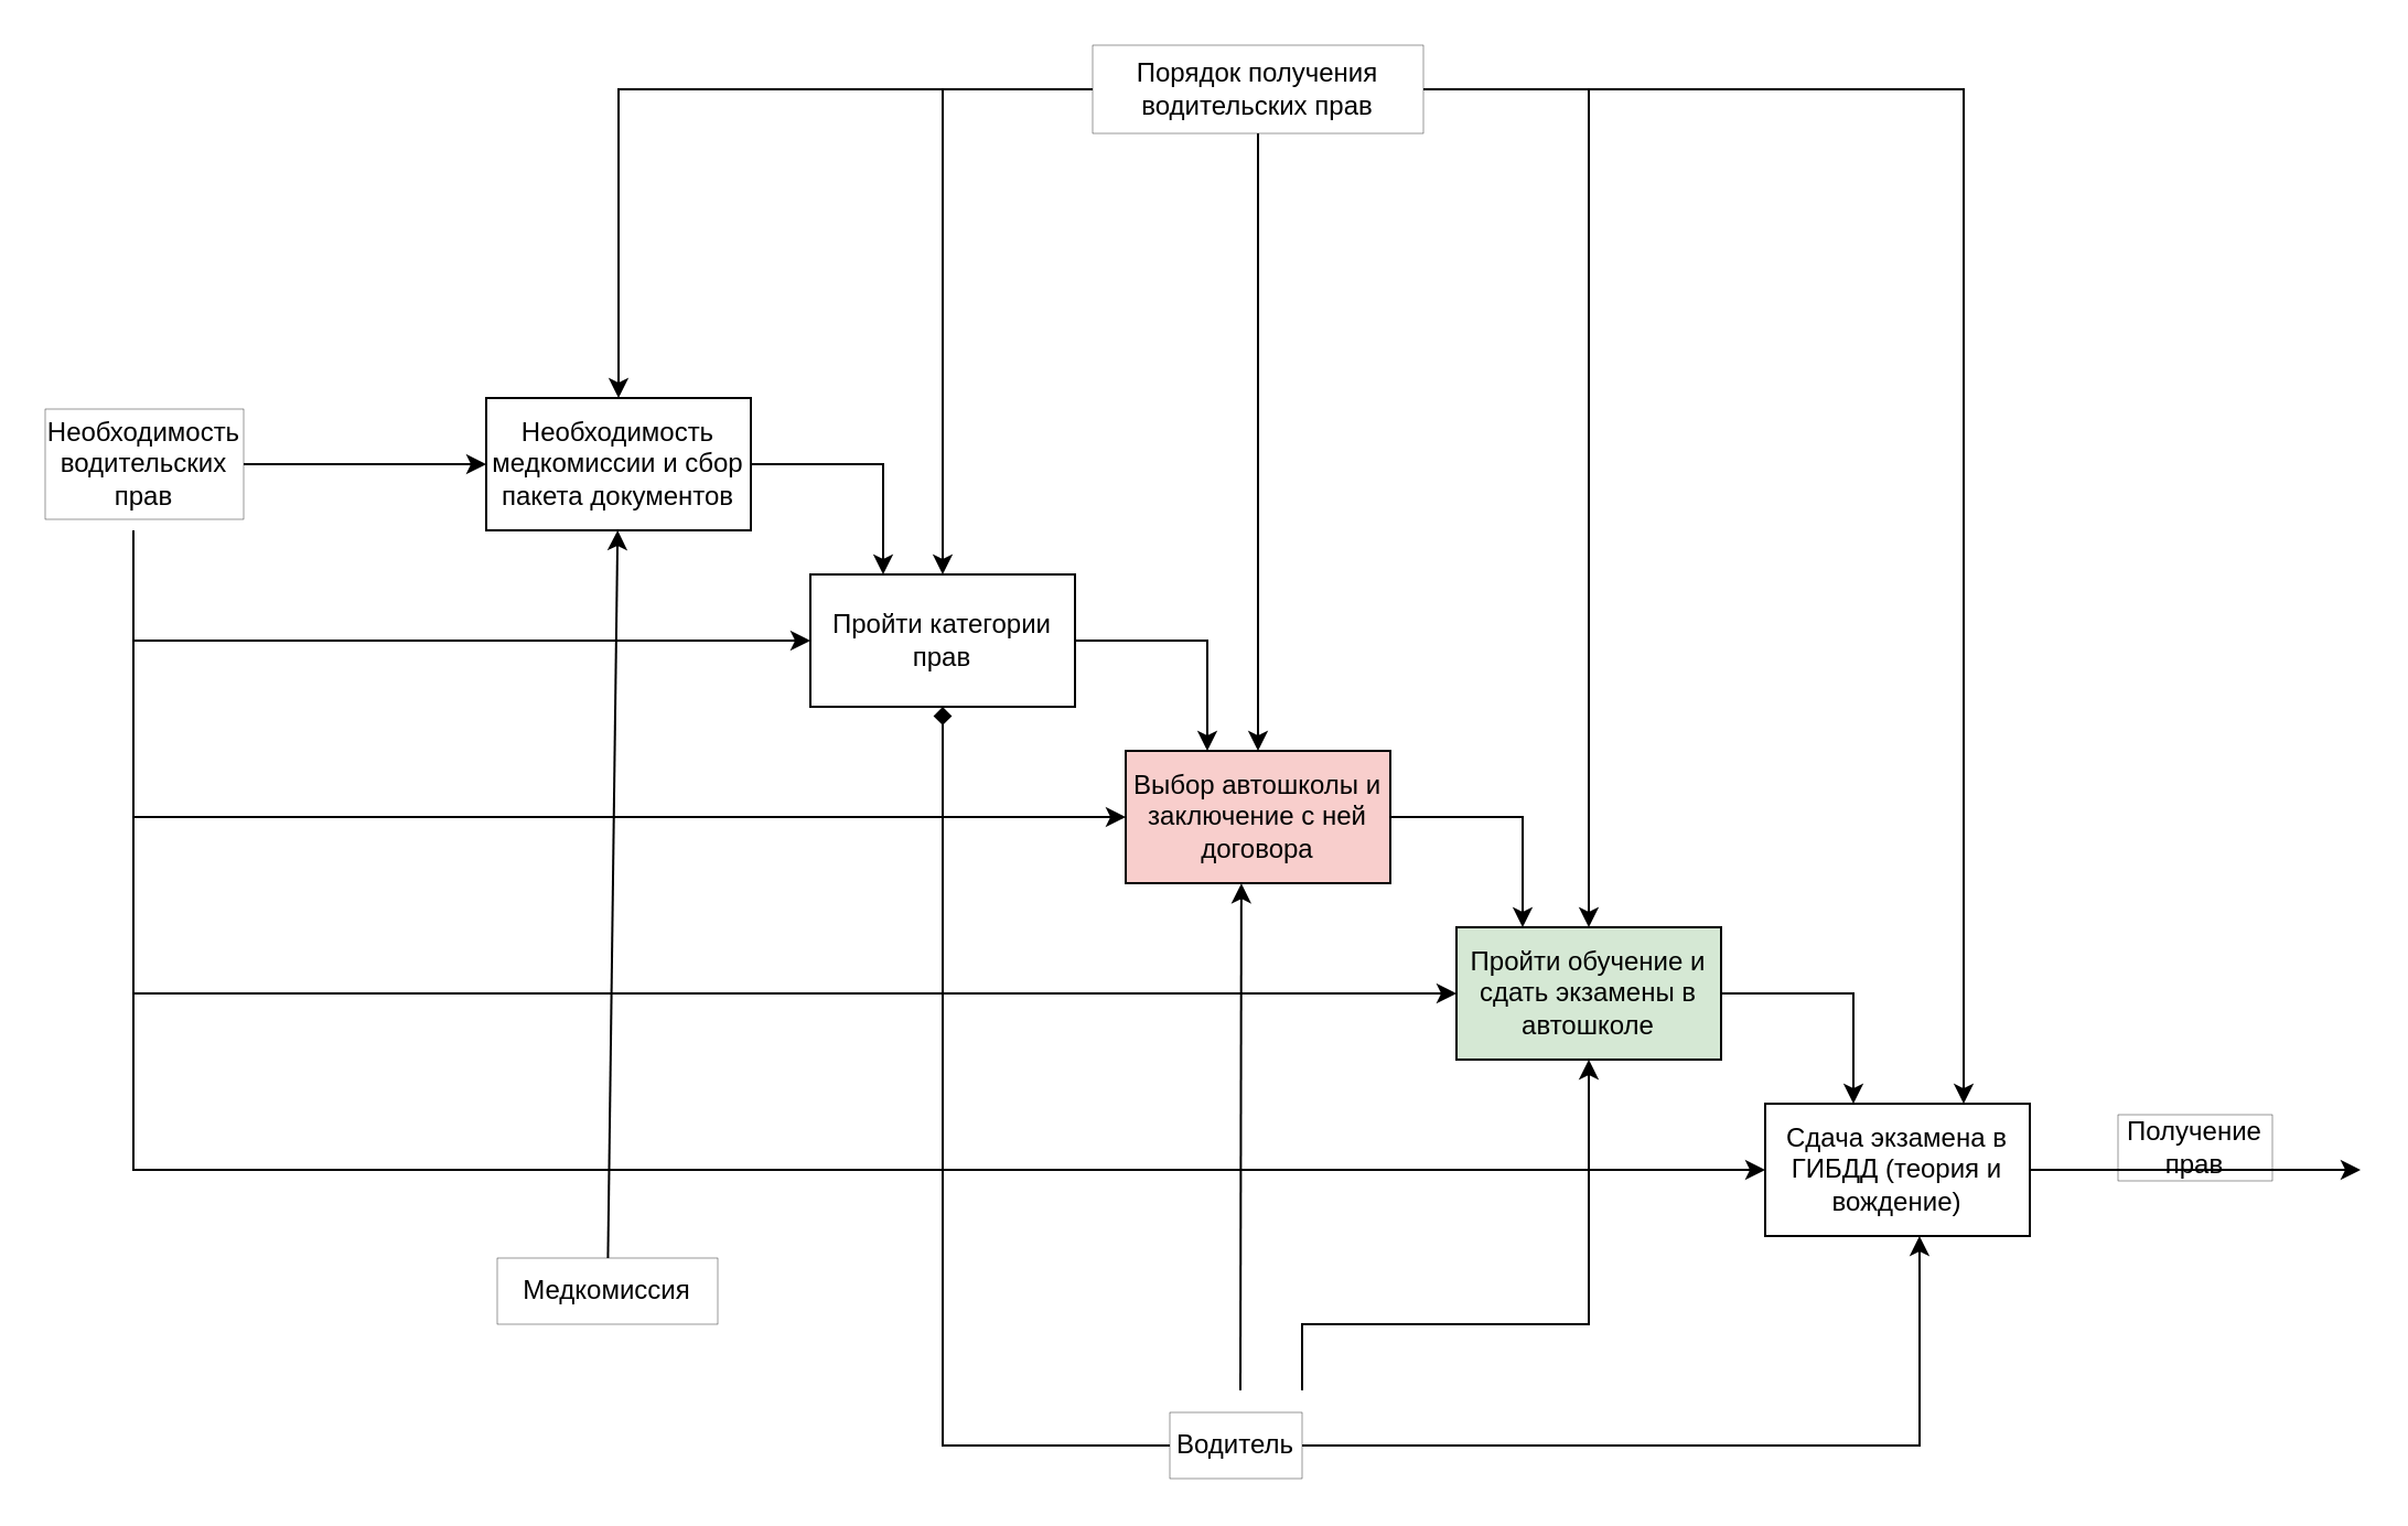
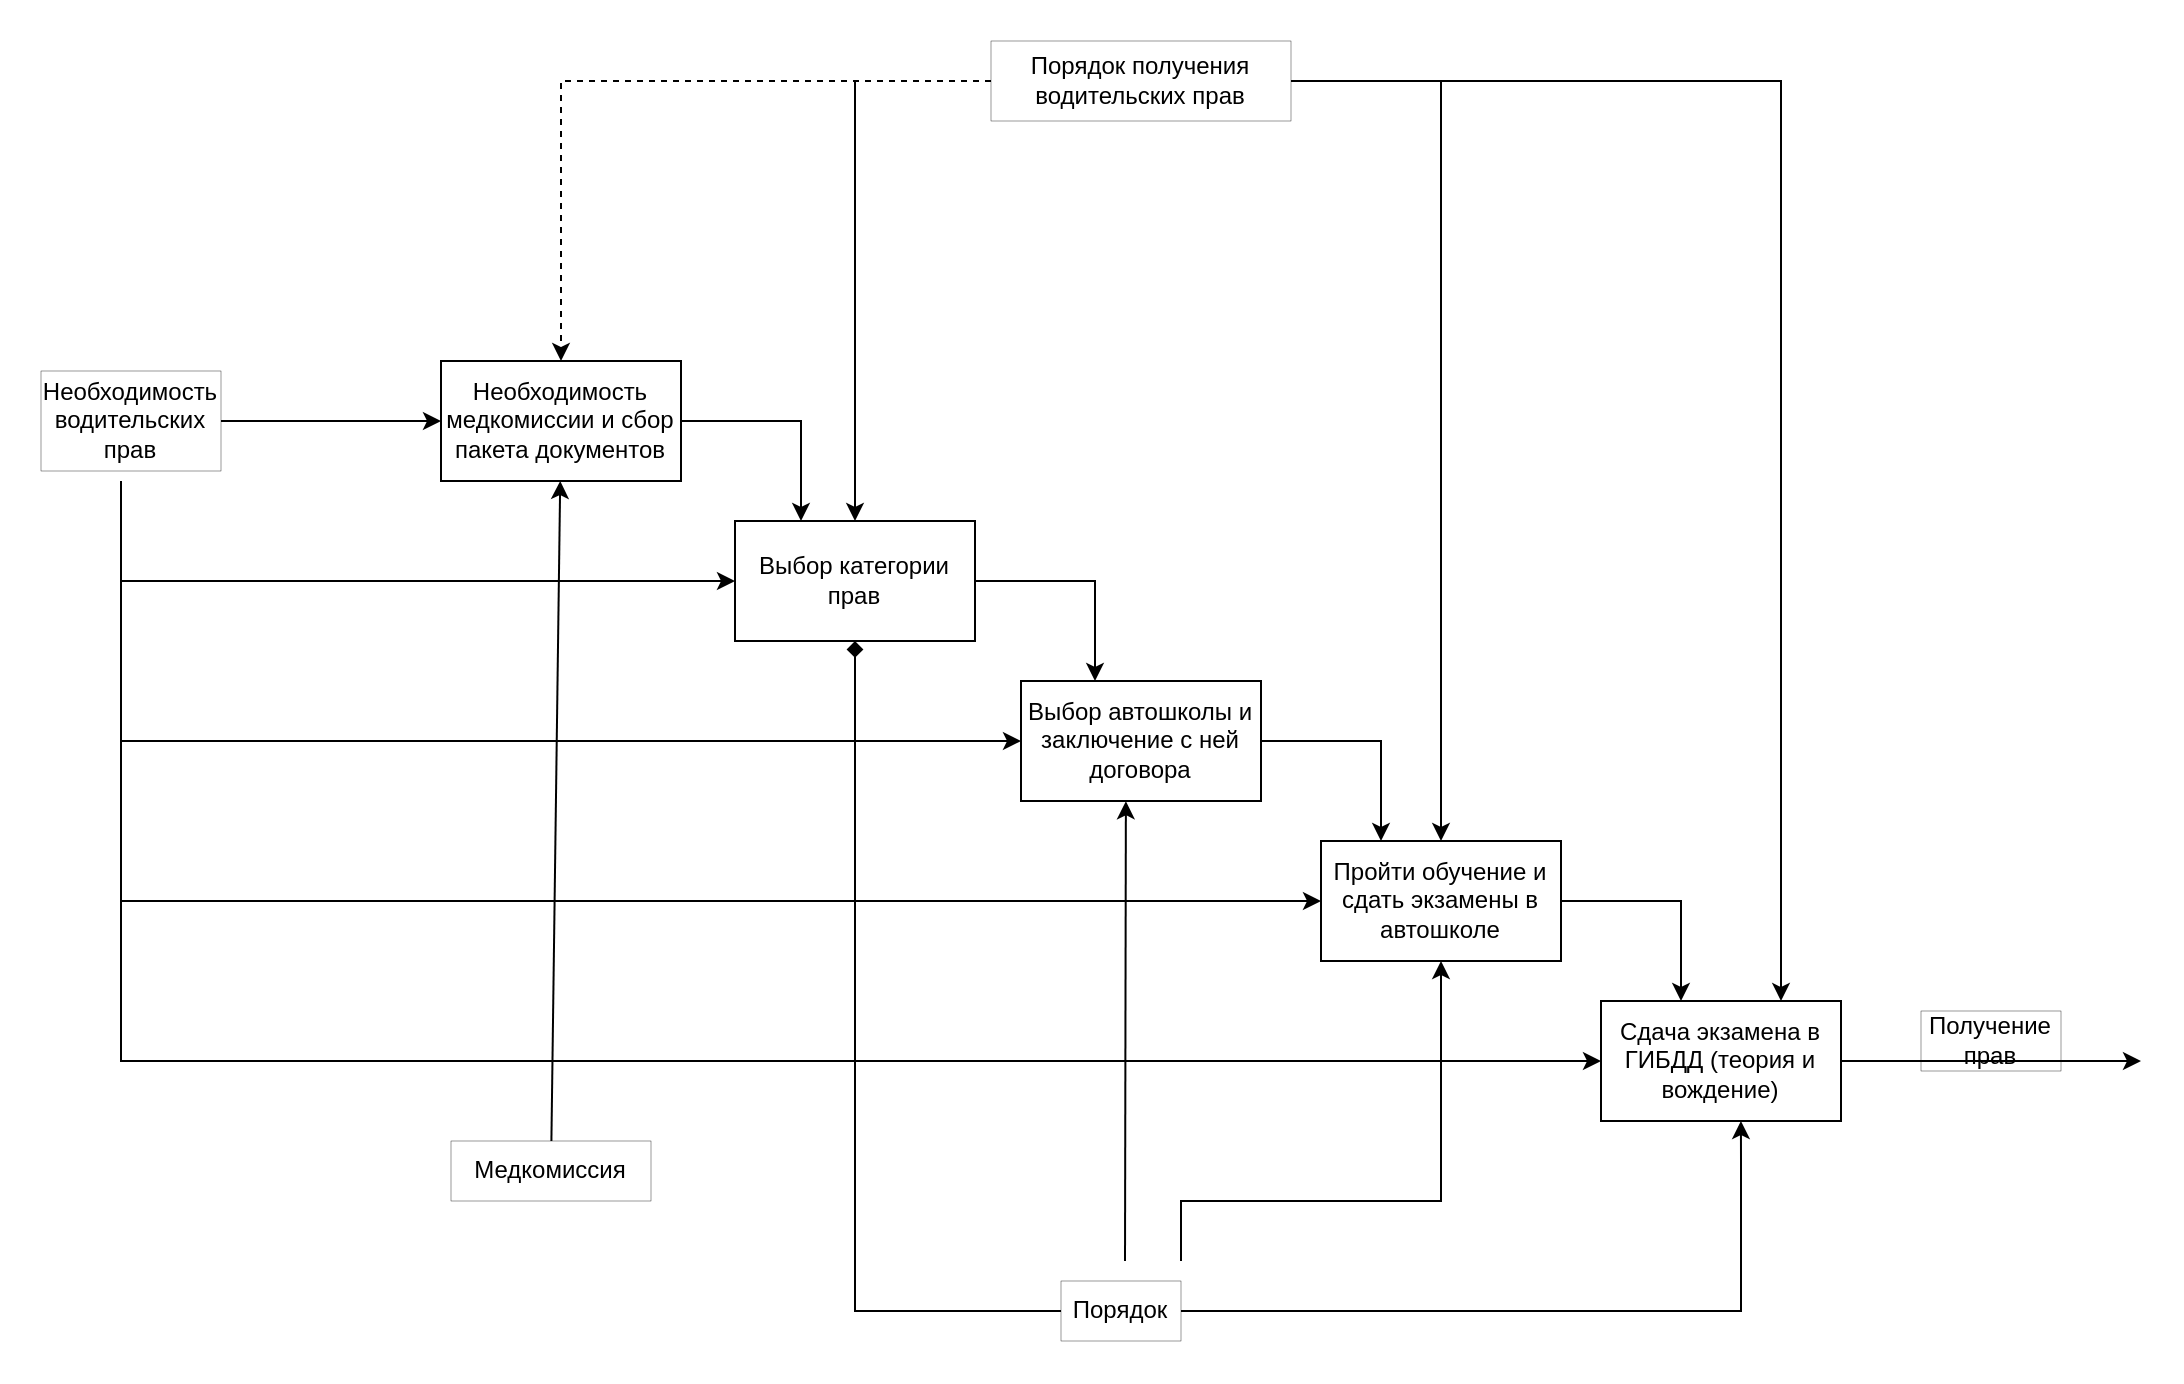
  <mxCell id="0" />
  <mxCell id="1" parent="0" />
  <mxCell id="2" value="Необходимость водительских прав" style="text;html=1;strokeColor=default;fillColor=default;align=center;verticalAlign=middle;whiteSpace=wrap;rounded=0;strokeWidth=0.2;" parent="1" vertex="1"><mxGeometry x="20" y="185" width="90" height="50" as="geometry" /></mxCell>
  <mxCell id="3" value="" style="endArrow=classic;html=1;rounded=0;" parent="1" source="2" target="6" edge="1"><mxGeometry width="50" height="50" relative="1" as="geometry"><mxPoint x="620" y="425" as="sourcePoint" /><mxPoint x="210" y="210" as="targetPoint" /></mxGeometry></mxCell>
- <mxCell id="4" value="Пройти категории прав" style="rounded=0;whiteSpace=wrap;html=1;" parent="1" vertex="1"><mxGeometry x="367" y="260" width="120" height="60" as="geometry" /></mxCell>
- <mxCell id="5" value="Выбор автошколы и заключение с ней договора" style="rounded=0;whiteSpace=wrap;html=1;fillColor=#f8cecc;" parent="1" vertex="1"><mxGeometry x="510" y="340" width="120" height="60" as="geometry" /></mxCell>
+ <mxCell id="4" value="Выбор категории прав" style="rounded=0;whiteSpace=wrap;html=1;" parent="1" vertex="1"><mxGeometry x="367" y="260" width="120" height="60" as="geometry" /></mxCell>
+ <mxCell id="5" value="Выбор автошколы и заключение с ней договора" style="rounded=0;whiteSpace=wrap;html=1;" parent="1" vertex="1"><mxGeometry x="510" y="340" width="120" height="60" as="geometry" /></mxCell>
  <mxCell id="6" value="Необходимость медкомиссии и сбор пакета документов" style="rounded=0;whiteSpace=wrap;html=1;" parent="1" vertex="1"><mxGeometry x="220" y="180" width="120" height="60" as="geometry" /></mxCell>
- <mxCell id="7" value="Пройти обучение и сдать экзамены в автошколе" style="rounded=0;whiteSpace=wrap;html=1;fillColor=#d5e8d4;" parent="1" vertex="1"><mxGeometry x="660" y="420" width="120" height="60" as="geometry" /></mxCell>
+ <mxCell id="7" value="Пройти обучение и сдать экзамены в автошколе" style="rounded=0;whiteSpace=wrap;html=1;" parent="1" vertex="1"><mxGeometry x="660" y="420" width="120" height="60" as="geometry" /></mxCell>
  <mxCell id="8" value="Сдача экзамена в ГИБДД (теория и вождение)&lt;span style=&quot;color: rgba(0, 0, 0, 0); font-family: monospace; font-size: 0px; text-align: start;&quot;&gt;%3CmxGraphModel%3E%3Croot%3E%3CmxCell%20id%3D%220%22%2F%3E%3CmxCell%20id%3D%221%22%20parent%3D%220%22%2F%3E%3CmxCell%20id%3D%222%22%20value%3D%22%22%20style%3D%22rounded%3D0%3BwhiteSpace%3Dwrap%3Bhtml%3D1%3B%22%20vertex%3D%221%22%20parent%3D%221%22%3E%3CmxGeometry%20x%3D%22-550%22%20y%3D%22295%22%20width%3D%22120%22%20height%3D%2260%22%20as%3D%22geometry%22%2F%3E%3C%2FmxCell%3E%3C%2Froot%3E%3C%2FmxGraphModel%3E&lt;/span&gt;" style="rounded=0;whiteSpace=wrap;html=1;" parent="1" vertex="1"><mxGeometry x="800" y="500" width="120" height="60" as="geometry" /></mxCell>
  <mxCell id="9" value="" style="endArrow=classic;html=1;rounded=0;" parent="1" source="8" edge="1"><mxGeometry width="50" height="50" relative="1" as="geometry"><mxPoint x="920" y="529.58" as="sourcePoint" /><mxPoint x="1070" y="530" as="targetPoint" /></mxGeometry></mxCell>
  <mxCell id="10" value="Получение прав" style="text;html=1;strokeColor=default;fillColor=none;align=center;verticalAlign=middle;whiteSpace=wrap;rounded=0;strokeWidth=0.2;" parent="1" vertex="1"><mxGeometry x="960" y="505" width="70" height="30" as="geometry" /></mxCell>
  <mxCell id="11" value="" style="endArrow=none;html=1;rounded=0;startArrow=classic;startFill=1;" parent="1" source="8" edge="1"><mxGeometry width="50" height="50" relative="1" as="geometry"><mxPoint x="65" y="540" as="sourcePoint" /><mxPoint x="60" y="240" as="targetPoint" /><Array as="points"><mxPoint x="60" y="530" /></Array></mxGeometry></mxCell>
  <mxCell id="12" value="" style="endArrow=none;html=1;rounded=0;startArrow=classic;startFill=1;" parent="1" source="7" edge="1"><mxGeometry width="50" height="50" relative="1" as="geometry"><mxPoint x="360" y="470" as="sourcePoint" /><mxPoint x="60" y="450" as="targetPoint" /></mxGeometry></mxCell>
  <mxCell id="13" value="" style="endArrow=none;html=1;rounded=0;startArrow=classic;startFill=1;" parent="1" source="5" edge="1"><mxGeometry width="50" height="50" relative="1" as="geometry"><mxPoint x="470" y="370" as="sourcePoint" /><mxPoint x="60" y="370" as="targetPoint" /></mxGeometry></mxCell>
  <mxCell id="14" value="" style="endArrow=none;html=1;rounded=0;endFill=0;startArrow=classic;startFill=1;" parent="1" source="4" edge="1"><mxGeometry width="50" height="50" relative="1" as="geometry"><mxPoint x="330" y="290" as="sourcePoint" /><mxPoint x="60" y="290" as="targetPoint" /></mxGeometry></mxCell>
  <mxCell id="15" value="" style="endArrow=classic;html=1;rounded=0;exitX=1;exitY=0.5;exitDx=0;exitDy=0;" parent="1" source="6" edge="1"><mxGeometry width="50" height="50" relative="1" as="geometry"><mxPoint x="500" y="420" as="sourcePoint" /><mxPoint x="400" y="260" as="targetPoint" /><Array as="points"><mxPoint x="350" y="210" /><mxPoint x="400" y="210" /></Array></mxGeometry></mxCell>
- <mxCell id="16" value="Водитель" style="text;html=1;strokeColor=default;fillColor=none;align=center;verticalAlign=middle;whiteSpace=wrap;rounded=0;strokeWidth=0.2;" parent="1" vertex="1"><mxGeometry x="530" y="640" width="60" height="30" as="geometry" /></mxCell>
+ <mxCell id="16" value="Порядок" style="text;html=1;strokeColor=default;fillColor=none;align=center;verticalAlign=middle;whiteSpace=wrap;rounded=0;strokeWidth=0.2;" parent="1" vertex="1"><mxGeometry x="530" y="640" width="60" height="30" as="geometry" /></mxCell>
  <mxCell id="17" value="" style="endArrow=classic;html=1;rounded=0;entryX=0.583;entryY=1;entryDx=0;entryDy=0;entryPerimeter=0;" parent="1" source="16" target="8" edge="1"><mxGeometry width="50" height="50" relative="1" as="geometry"><mxPoint x="620" y="660" as="sourcePoint" /><mxPoint x="670" y="610" as="targetPoint" /><Array as="points"><mxPoint x="870" y="655" /><mxPoint x="870" y="580" /></Array></mxGeometry></mxCell>
  <mxCell id="18" value="" style="endArrow=classic;html=1;rounded=0;entryX=0.437;entryY=1.002;entryDx=0;entryDy=0;entryPerimeter=0;" parent="1" target="5" edge="1"><mxGeometry width="50" height="50" relative="1" as="geometry"><mxPoint x="562" y="630" as="sourcePoint" /><mxPoint x="600" y="410" as="targetPoint" /></mxGeometry></mxCell>
  <mxCell id="19" value="" style="endArrow=diamond;html=1;rounded=0;entryX=0.5;entryY=1;entryDx=0;entryDy=0;" parent="1" source="16" target="4" edge="1"><mxGeometry width="50" height="50" relative="1" as="geometry"><mxPoint x="550" y="460" as="sourcePoint" /><mxPoint x="600" y="410" as="targetPoint" /><Array as="points"><mxPoint x="470" y="655" /><mxPoint x="427" y="655" /></Array></mxGeometry></mxCell>
  <mxCell id="20" value="Медкомиссия" style="text;html=1;strokeColor=default;fillColor=none;align=center;verticalAlign=middle;whiteSpace=wrap;rounded=0;strokeWidth=0.2;" parent="1" vertex="1"><mxGeometry x="225" y="570" width="100" height="30" as="geometry" /></mxCell>
  <mxCell id="21" value="" style="endArrow=classic;html=1;rounded=0;" parent="1" source="20" target="6" edge="1"><mxGeometry width="50" height="50" relative="1" as="geometry"><mxPoint x="550" y="460" as="sourcePoint" /><mxPoint x="600" y="410" as="targetPoint" /></mxGeometry></mxCell>
  <mxCell id="22" value="Порядок получения водительских прав" style="text;html=1;strokeColor=default;fillColor=none;align=center;verticalAlign=middle;whiteSpace=wrap;rounded=0;strokeWidth=0.2;" parent="1" vertex="1"><mxGeometry x="495" y="20" width="150" height="40" as="geometry" /></mxCell>
- <mxCell id="23" value="" style="endArrow=classic;html=1;rounded=0;" parent="1" source="22" target="6" edge="1"><mxGeometry width="50" height="50" relative="1" as="geometry"><mxPoint x="430" y="80" as="sourcePoint" /><mxPoint y="30" as="targetPoint" x="480" /><Array as="points"><mxPoint x="280" y="40" /></Array></mxGeometry></mxCell>
+ <mxCell id="23" value="" style="endArrow=classic;html=1;rounded=0;dashed=1;" parent="1" source="22" target="6" edge="1"><mxGeometry width="50" height="50" relative="1" as="geometry"><mxPoint x="430" y="80" as="sourcePoint" /><mxPoint y="30" as="targetPoint" x="480" /><Array as="points"><mxPoint x="280" y="40" /></Array></mxGeometry></mxCell>
  <mxCell id="24" value="" style="endArrow=classic;html=1;rounded=0;" parent="1" target="4" edge="1"><mxGeometry width="50" height="50" relative="1" as="geometry"><mxPoint x="427" y="40" as="sourcePoint" /><mxPoint x="600" y="130" as="targetPoint" /></mxGeometry></mxCell>
- <mxCell id="25" value="" style="endArrow=classic;html=1;rounded=0;" parent="1" source="22" target="5" edge="1"><mxGeometry width="50" height="50" relative="1" as="geometry"><mxPoint x="460" y="220" as="sourcePoint" /><mxPoint x="510" y="170" as="targetPoint" /></mxGeometry></mxCell>
  <mxCell id="26" value="" style="endArrow=classic;html=1;rounded=0;entryX=0.75;entryY=0;entryDx=0;entryDy=0;" parent="1" source="22" target="8" edge="1"><mxGeometry width="50" height="50" relative="1" as="geometry"><mxPoint x="420" y="190" as="sourcePoint" /><mxPoint x="470" y="140" as="targetPoint" /><Array as="points"><mxPoint x="890" y="40" /></Array></mxGeometry></mxCell>
  <mxCell id="27" value="" style="endArrow=classic;html=1;rounded=0;" parent="1" target="7" edge="1"><mxGeometry width="50" height="50" relative="1" as="geometry"><mxPoint x="720" y="40" as="sourcePoint" /><mxPoint x="730" y="290" as="targetPoint" /></mxGeometry></mxCell>
  <mxCell id="28" value="" style="endArrow=classic;html=1;rounded=0;" parent="1" target="7" edge="1"><mxGeometry width="50" height="50" relative="1" as="geometry"><mxPoint x="590" y="630" as="sourcePoint" /><mxPoint x="650" y="420" as="targetPoint" /><Array as="points"><mxPoint x="590" y="600" /><mxPoint x="720" y="600" /></Array></mxGeometry></mxCell>
  <mxCell id="29" value="" style="endArrow=classic;html=1;rounded=0;exitX=1;exitY=0.5;exitDx=0;exitDy=0;" edge="1" parent="1"><mxGeometry width="50" height="50" relative="1" as="geometry"><mxPoint x="487" y="290" as="sourcePoint" /><mxPoint x="547" y="340" as="targetPoint" /><Array as="points"><mxPoint x="497" y="290" /><mxPoint x="547" y="290" /></Array></mxGeometry></mxCell>
  <mxCell id="30" value="" style="endArrow=classic;html=1;rounded=0;exitX=1;exitY=0.5;exitDx=0;exitDy=0;" edge="1" parent="1"><mxGeometry width="50" height="50" relative="1" as="geometry"><mxPoint x="630" y="370" as="sourcePoint" /><mxPoint x="690" y="420" as="targetPoint" /><Array as="points"><mxPoint x="640" y="370" /><mxPoint x="690" y="370" /></Array></mxGeometry></mxCell>
  <mxCell id="31" value="" style="endArrow=classic;html=1;rounded=0;exitX=1;exitY=0.5;exitDx=0;exitDy=0;" edge="1" parent="1"><mxGeometry width="50" height="50" relative="1" as="geometry"><mxPoint x="780" y="450" as="sourcePoint" /><mxPoint x="840" y="500" as="targetPoint" /><Array as="points"><mxPoint x="790" y="450" /><mxPoint x="840" y="450" /></Array></mxGeometry></mxCell>
